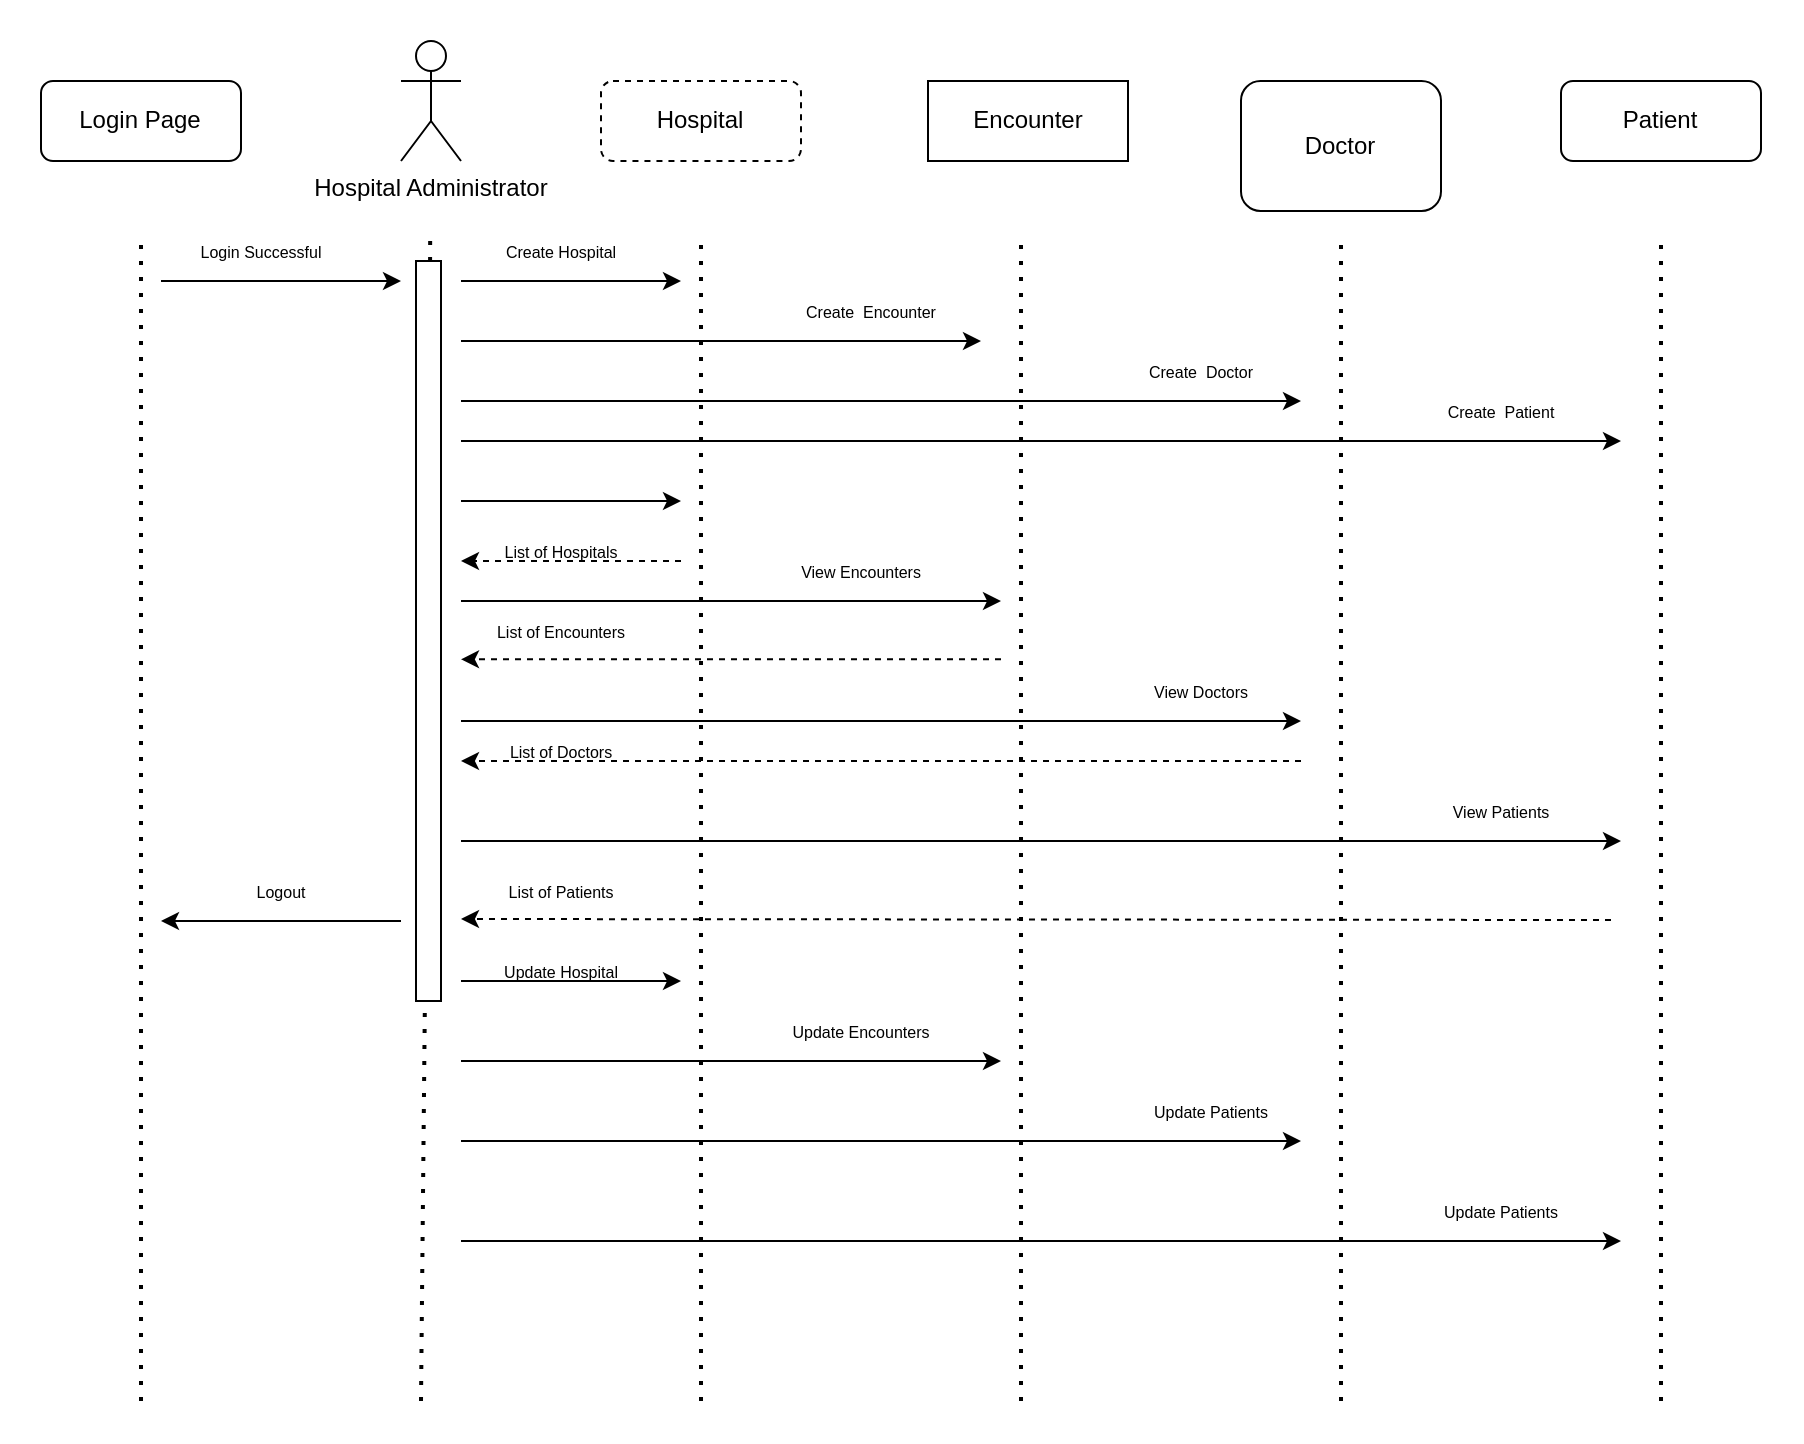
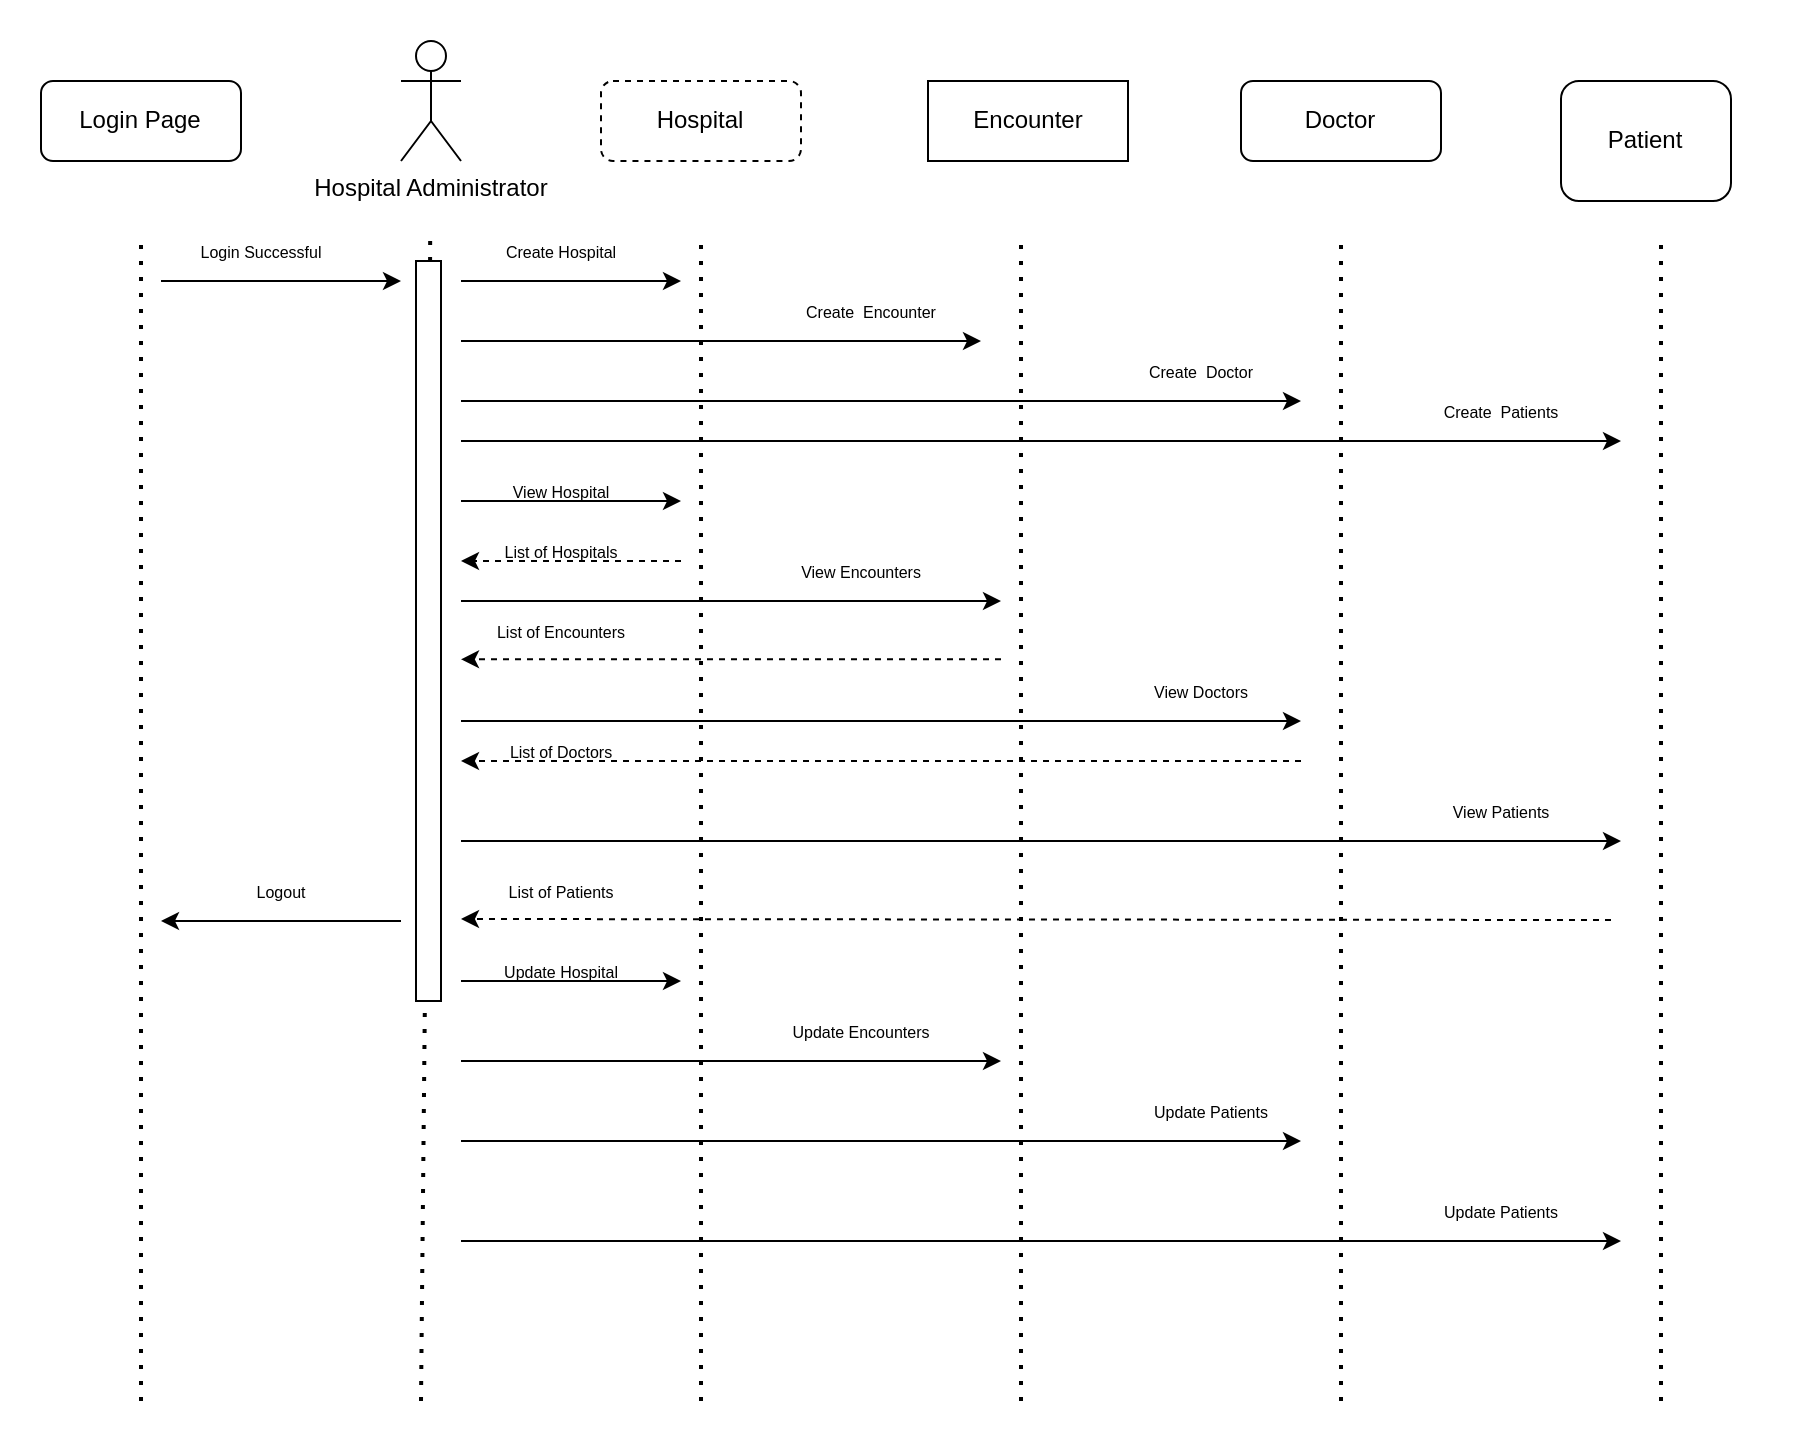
  <mxCell id="0" />
  <mxCell id="1" parent="0" />
  <mxCell id="2" value="Hospital Administrator" style="shape=umlActor;verticalLabelPosition=bottom;verticalAlign=top;html=1;outlineConnect=0;" vertex="1" parent="1"><mxGeometry x="200" y="20" width="30" height="60" as="geometry" /></mxCell>
  <mxCell id="3" value="" style="endArrow=none;dashed=1;html=1;dashPattern=1 3;strokeWidth=2;rounded=0;startArrow=none;" edge="1" parent="1" source="24"><mxGeometry width="50" height="50" relative="1" as="geometry"><mxPoint x="215" y="460" as="sourcePoint" /><mxPoint x="214.58" y="120" as="targetPoint" /></mxGeometry></mxCell>
  <mxCell id="4" value="" style="endArrow=none;dashed=1;html=1;dashPattern=1 3;strokeWidth=2;rounded=0;" edge="1" parent="1"><mxGeometry width="50" height="50" relative="1" as="geometry"><mxPoint x="350" y="700" as="sourcePoint" /><mxPoint x="350" y="120" as="targetPoint" /></mxGeometry></mxCell>
  <mxCell id="5" value="" style="endArrow=none;dashed=1;html=1;dashPattern=1 3;strokeWidth=2;rounded=0;" edge="1" parent="1"><mxGeometry width="50" height="50" relative="1" as="geometry"><mxPoint x="510" y="700" as="sourcePoint" /><mxPoint x="510" y="120" as="targetPoint" /></mxGeometry></mxCell>
  <mxCell id="6" value="" style="endArrow=none;dashed=1;html=1;dashPattern=1 3;strokeWidth=2;rounded=0;" edge="1" parent="1"><mxGeometry width="50" height="50" relative="1" as="geometry"><mxPoint x="670" y="700" as="sourcePoint" /><mxPoint x="670" y="120" as="targetPoint" /></mxGeometry></mxCell>
  <mxCell id="7" value="" style="endArrow=none;dashed=1;html=1;dashPattern=1 3;strokeWidth=2;rounded=0;" edge="1" parent="1"><mxGeometry width="50" height="50" relative="1" as="geometry"><mxPoint x="830" y="700" as="sourcePoint" /><mxPoint x="830" y="120" as="targetPoint" /></mxGeometry></mxCell>
  <mxCell id="8" value="Hospital" style="rounded=1;whiteSpace=wrap;html=1;dashed=1;" vertex="1" parent="1"><mxGeometry x="300" y="40" width="100" height="40" as="geometry" /></mxCell>
- <mxCell id="9" value="Doctor" style="rounded=1;whiteSpace=wrap;html=1;" vertex="1" parent="1"><mxGeometry x="620" y="40" width="100" height="65" as="geometry" /></mxCell>
- <mxCell id="10" value="Patient" style="rounded=1;whiteSpace=wrap;html=1;" vertex="1" parent="1"><mxGeometry x="780" y="40" width="100" height="40" as="geometry" /></mxCell>
+ <mxCell id="9" value="Doctor" style="rounded=1;whiteSpace=wrap;html=1;" vertex="1" parent="1"><mxGeometry x="620" y="40" width="100" height="40" as="geometry" /></mxCell>
+ <mxCell id="10" value="Patient" style="rounded=1;whiteSpace=wrap;html=1;" vertex="1" parent="1"><mxGeometry x="780" y="40" width="85" height="60" as="geometry" /></mxCell>
  <mxCell id="11" value="Encounter" style="whiteSpace=wrap;html=1;rounded=0;" vertex="1" parent="1"><mxGeometry x="463.5" y="40" width="100" height="40" as="geometry" /></mxCell>
  <mxCell id="12" value="" style="endArrow=classic;html=1;rounded=0;" edge="1" parent="1"><mxGeometry width="50" height="50" relative="1" as="geometry"><mxPoint x="230" y="140" as="sourcePoint" /><mxPoint x="340" y="140" as="targetPoint" /></mxGeometry></mxCell>
  <mxCell id="13" value="&lt;span style=&quot;font-size: 8px;&quot;&gt;Create Hospital&lt;/span&gt;" style="text;html=1;align=center;verticalAlign=middle;resizable=0;points=[];autosize=1;strokeColor=none;fillColor=none;strokeWidth=1;" vertex="1" parent="1"><mxGeometry x="240" y="110" width="80" height="30" as="geometry" /></mxCell>
  <mxCell id="14" value="" style="endArrow=classic;html=1;rounded=0;fontSize=8;" edge="1" parent="1"><mxGeometry width="50" height="50" relative="1" as="geometry"><mxPoint x="230" y="170" as="sourcePoint" /><mxPoint x="490" y="170" as="targetPoint" /></mxGeometry></mxCell>
  <mxCell id="15" value="&lt;span style=&quot;font-size: 8px;&quot;&gt;Create&amp;nbsp; Encounter&lt;/span&gt;" style="text;html=1;align=center;verticalAlign=middle;resizable=0;points=[];autosize=1;strokeColor=none;fillColor=none;strokeWidth=1;" vertex="1" parent="1"><mxGeometry x="390" y="140" width="90" height="30" as="geometry" /></mxCell>
  <mxCell id="16" value="" style="endArrow=classic;html=1;rounded=0;fontSize=8;" edge="1" parent="1"><mxGeometry width="50" height="50" relative="1" as="geometry"><mxPoint x="230" y="200" as="sourcePoint" /><mxPoint x="650" y="200" as="targetPoint" /></mxGeometry></mxCell>
  <mxCell id="17" value="&lt;span style=&quot;font-size: 8px;&quot;&gt;Create&amp;nbsp; Doctor&lt;/span&gt;" style="text;html=1;align=center;verticalAlign=middle;resizable=0;points=[];autosize=1;strokeColor=none;fillColor=none;strokeWidth=1;" vertex="1" parent="1"><mxGeometry x="560" y="170" width="80" height="30" as="geometry" /></mxCell>
  <mxCell id="18" value="" style="endArrow=classic;html=1;rounded=0;fontSize=8;" edge="1" parent="1"><mxGeometry width="50" height="50" relative="1" as="geometry"><mxPoint x="230" y="220" as="sourcePoint" /><mxPoint x="810" y="220" as="targetPoint" /></mxGeometry></mxCell>
- <mxCell id="19" value="&lt;span style=&quot;font-size: 8px;&quot;&gt;Create&amp;nbsp; Patient&lt;/span&gt;" style="text;html=1;align=center;verticalAlign=middle;resizable=0;points=[];autosize=1;strokeColor=none;fillColor=none;strokeWidth=1;" vertex="1" parent="1"><mxGeometry x="710" y="190" width="80" height="30" as="geometry" /></mxCell>
+ <mxCell id="19" value="&lt;span style=&quot;font-size: 8px;&quot;&gt;Create&amp;nbsp; Patients&lt;/span&gt;" style="text;html=1;align=center;verticalAlign=middle;resizable=0;points=[];autosize=1;strokeColor=none;fillColor=none;strokeWidth=1;" vertex="1" parent="1"><mxGeometry x="710" y="190" width="80" height="30" as="geometry" /></mxCell>
  <mxCell id="20" value="Login Page" style="rounded=1;whiteSpace=wrap;html=1;" vertex="1" parent="1"><mxGeometry x="20" y="40" width="100" height="40" as="geometry" /></mxCell>
  <mxCell id="21" value="" style="endArrow=none;dashed=1;html=1;dashPattern=1 3;strokeWidth=2;rounded=0;" edge="1" parent="1"><mxGeometry width="50" height="50" relative="1" as="geometry"><mxPoint x="70" y="700" as="sourcePoint" /><mxPoint x="70" y="120" as="targetPoint" /></mxGeometry></mxCell>
  <mxCell id="22" value="&lt;span style=&quot;font-size: 8px;&quot;&gt;Login Successful&lt;/span&gt;" style="text;html=1;align=center;verticalAlign=middle;resizable=0;points=[];autosize=1;strokeColor=none;fillColor=none;strokeWidth=1;" vertex="1" parent="1"><mxGeometry x="90" y="110" width="80" height="30" as="geometry" /></mxCell>
  <mxCell id="23" value="" style="endArrow=classic;html=1;rounded=0;" edge="1" parent="1"><mxGeometry width="50" height="50" relative="1" as="geometry"><mxPoint x="80" y="140" as="sourcePoint" /><mxPoint x="200" y="140" as="targetPoint" /></mxGeometry></mxCell>
  <mxCell id="24" value="" style="rounded=0;whiteSpace=wrap;html=1;strokeWidth=1;fontSize=8;direction=south;" vertex="1" parent="1"><mxGeometry x="207.5" y="130" width="12.5" height="370" as="geometry" /></mxCell>
  <mxCell id="25" value="" style="endArrow=none;dashed=1;html=1;dashPattern=1 3;strokeWidth=2;rounded=0;" edge="1" parent="1" target="24"><mxGeometry width="50" height="50" relative="1" as="geometry"><mxPoint x="210" y="700" as="sourcePoint" /><mxPoint x="214.58" y="120" as="targetPoint" /></mxGeometry></mxCell>
  <mxCell id="26" value="" style="endArrow=classic;html=1;rounded=0;" edge="1" parent="1"><mxGeometry width="50" height="50" relative="1" as="geometry"><mxPoint x="200" y="460" as="sourcePoint" /><mxPoint x="80" y="460" as="targetPoint" /></mxGeometry></mxCell>
  <mxCell id="27" value="&lt;span style=&quot;font-size: 8px;&quot;&gt;Logout&lt;/span&gt;" style="text;html=1;align=center;verticalAlign=middle;resizable=0;points=[];autosize=1;strokeColor=none;fillColor=none;strokeWidth=1;" vertex="1" parent="1"><mxGeometry x="115" y="430" width="50" height="30" as="geometry" /></mxCell>
  <mxCell id="28" value="" style="endArrow=classic;html=1;rounded=0;" edge="1" parent="1"><mxGeometry width="50" height="50" relative="1" as="geometry"><mxPoint x="230" y="250" as="sourcePoint" /><mxPoint x="340" y="250" as="targetPoint" /></mxGeometry></mxCell>
+ <mxCell id="29" value="&lt;span style=&quot;font-size: 8px;&quot;&gt;View Hospital&lt;/span&gt;" style="text;html=1;align=center;verticalAlign=middle;resizable=0;points=[];autosize=1;strokeColor=none;fillColor=none;strokeWidth=1;" vertex="1" parent="1"><mxGeometry x="245" y="230" width="70" height="30" as="geometry" /></mxCell>
  <mxCell id="30" value="" style="endArrow=classic;html=1;rounded=0;dashed=1;" edge="1" parent="1"><mxGeometry width="50" height="50" relative="1" as="geometry"><mxPoint x="340" y="280" as="sourcePoint" /><mxPoint x="230" y="280" as="targetPoint" /></mxGeometry></mxCell>
  <mxCell id="31" value="&lt;span style=&quot;font-size: 8px;&quot;&gt;List of Hospitals&lt;/span&gt;" style="text;html=1;align=center;verticalAlign=middle;resizable=0;points=[];autosize=1;strokeColor=none;fillColor=none;strokeWidth=1;" vertex="1" parent="1"><mxGeometry x="240" y="260" width="80" height="30" as="geometry" /></mxCell>
  <mxCell id="32" value="" style="endArrow=classic;html=1;rounded=0;fontSize=8;" edge="1" parent="1"><mxGeometry width="50" height="50" relative="1" as="geometry"><mxPoint x="230" y="300" as="sourcePoint" /><mxPoint x="500" y="300" as="targetPoint" /></mxGeometry></mxCell>
  <mxCell id="33" value="" style="endArrow=classic;html=1;rounded=0;dashed=1;" edge="1" parent="1"><mxGeometry width="50" height="50" relative="1" as="geometry"><mxPoint x="500" y="329.17" as="sourcePoint" /><mxPoint x="230" y="329.17" as="targetPoint" /></mxGeometry></mxCell>
  <mxCell id="34" value="&lt;span style=&quot;font-size: 8px;&quot;&gt;View Encounters&lt;/span&gt;" style="text;html=1;align=center;verticalAlign=middle;resizable=0;points=[];autosize=1;strokeColor=none;fillColor=none;strokeWidth=1;rotation=0;" vertex="1" parent="1"><mxGeometry x="390" y="270" width="80" height="30" as="geometry" /></mxCell>
  <mxCell id="35" value="&lt;span style=&quot;font-size: 8px;&quot;&gt;List of Encounters&lt;/span&gt;" style="text;html=1;align=center;verticalAlign=middle;resizable=0;points=[];autosize=1;strokeColor=none;fillColor=none;strokeWidth=1;" vertex="1" parent="1"><mxGeometry x="235" y="300" width="90" height="30" as="geometry" /></mxCell>
  <mxCell id="36" value="" style="endArrow=classic;html=1;rounded=0;fontSize=8;" edge="1" parent="1"><mxGeometry width="50" height="50" relative="1" as="geometry"><mxPoint x="230" y="360" as="sourcePoint" /><mxPoint x="650" y="360" as="targetPoint" /></mxGeometry></mxCell>
  <mxCell id="37" value="&lt;span style=&quot;font-size: 8px;&quot;&gt;View Doctors&lt;/span&gt;" style="text;html=1;align=center;verticalAlign=middle;resizable=0;points=[];autosize=1;strokeColor=none;fillColor=none;strokeWidth=1;" vertex="1" parent="1"><mxGeometry x="565" y="330" width="70" height="30" as="geometry" /></mxCell>
  <mxCell id="38" value="" style="endArrow=classic;html=1;rounded=0;fontSize=8;dashed=1;" edge="1" parent="1"><mxGeometry width="50" height="50" relative="1" as="geometry"><mxPoint x="650" y="380" as="sourcePoint" /><mxPoint x="230" y="380" as="targetPoint" /></mxGeometry></mxCell>
  <mxCell id="39" value="&lt;span style=&quot;font-size: 8px;&quot;&gt;List of Doctors&lt;/span&gt;" style="text;html=1;align=center;verticalAlign=middle;resizable=0;points=[];autosize=1;strokeColor=none;fillColor=none;strokeWidth=1;" vertex="1" parent="1"><mxGeometry x="245" y="360" width="70" height="30" as="geometry" /></mxCell>
  <mxCell id="40" value="" style="endArrow=classic;html=1;rounded=0;fontSize=8;" edge="1" parent="1"><mxGeometry width="50" height="50" relative="1" as="geometry"><mxPoint x="230" y="420" as="sourcePoint" /><mxPoint x="810" y="420" as="targetPoint" /></mxGeometry></mxCell>
  <mxCell id="41" value="&lt;span style=&quot;font-size: 8px;&quot;&gt;View Patients&lt;/span&gt;" style="text;html=1;align=center;verticalAlign=middle;resizable=0;points=[];autosize=1;strokeColor=none;fillColor=none;strokeWidth=1;" vertex="1" parent="1"><mxGeometry x="715" y="390" width="70" height="30" as="geometry" /></mxCell>
  <mxCell id="42" value="" style="endArrow=classic;html=1;rounded=0;fontSize=8;dashed=1;" edge="1" parent="1"><mxGeometry width="50" height="50" relative="1" as="geometry"><mxPoint x="805" y="459.5" as="sourcePoint" /><mxPoint x="230" y="459" as="targetPoint" /></mxGeometry></mxCell>
  <mxCell id="43" value="&lt;span style=&quot;font-size: 8px;&quot;&gt;List of Patients&lt;/span&gt;" style="text;html=1;align=center;verticalAlign=middle;resizable=0;points=[];autosize=1;strokeColor=none;fillColor=none;strokeWidth=1;" vertex="1" parent="1"><mxGeometry x="240" y="430" width="80" height="30" as="geometry" /></mxCell>
  <mxCell id="44" value="" style="endArrow=classic;html=1;rounded=0;" edge="1" parent="1"><mxGeometry width="50" height="50" relative="1" as="geometry"><mxPoint x="230" y="490" as="sourcePoint" /><mxPoint x="340" y="490" as="targetPoint" /></mxGeometry></mxCell>
  <mxCell id="45" value="&lt;span style=&quot;font-size: 8px;&quot;&gt;Update Hospital&lt;/span&gt;" style="text;html=1;align=center;verticalAlign=middle;resizable=0;points=[];autosize=1;strokeColor=none;fillColor=none;strokeWidth=1;" vertex="1" parent="1"><mxGeometry x="240" y="470" width="80" height="30" as="geometry" /></mxCell>
  <mxCell id="46" value="" style="endArrow=classic;html=1;rounded=0;fontSize=8;" edge="1" parent="1"><mxGeometry width="50" height="50" relative="1" as="geometry"><mxPoint x="230" y="530" as="sourcePoint" /><mxPoint x="500" y="530" as="targetPoint" /></mxGeometry></mxCell>
  <mxCell id="47" value="&lt;span style=&quot;font-size: 8px;&quot;&gt;Update Encounters&lt;/span&gt;" style="text;html=1;align=center;verticalAlign=middle;resizable=0;points=[];autosize=1;strokeColor=none;fillColor=none;strokeWidth=1;rotation=0;" vertex="1" parent="1"><mxGeometry x="385" y="500" width="90" height="30" as="geometry" /></mxCell>
  <mxCell id="48" value="" style="endArrow=classic;html=1;rounded=0;fontSize=8;" edge="1" parent="1"><mxGeometry width="50" height="50" relative="1" as="geometry"><mxPoint x="230" y="570" as="sourcePoint" /><mxPoint x="650" y="570" as="targetPoint" /></mxGeometry></mxCell>
  <mxCell id="49" value="" style="endArrow=classic;html=1;rounded=0;fontSize=8;" edge="1" parent="1"><mxGeometry width="50" height="50" relative="1" as="geometry"><mxPoint x="230" y="620" as="sourcePoint" /><mxPoint x="810" y="620" as="targetPoint" /></mxGeometry></mxCell>
  <mxCell id="50" value="&lt;span style=&quot;font-size: 8px;&quot;&gt;Update Patients&lt;/span&gt;" style="text;html=1;align=center;verticalAlign=middle;resizable=0;points=[];autosize=1;strokeColor=none;fillColor=none;strokeWidth=1;" vertex="1" parent="1"><mxGeometry x="710" y="590" width="80" height="30" as="geometry" /></mxCell>
  <mxCell id="51" value="&lt;span style=&quot;font-size: 8px;&quot;&gt;Update Patients&lt;/span&gt;" style="text;html=1;align=center;verticalAlign=middle;resizable=0;points=[];autosize=1;strokeColor=none;fillColor=none;strokeWidth=1;" vertex="1" parent="1"><mxGeometry x="565" y="540" width="80" height="30" as="geometry" /></mxCell>
